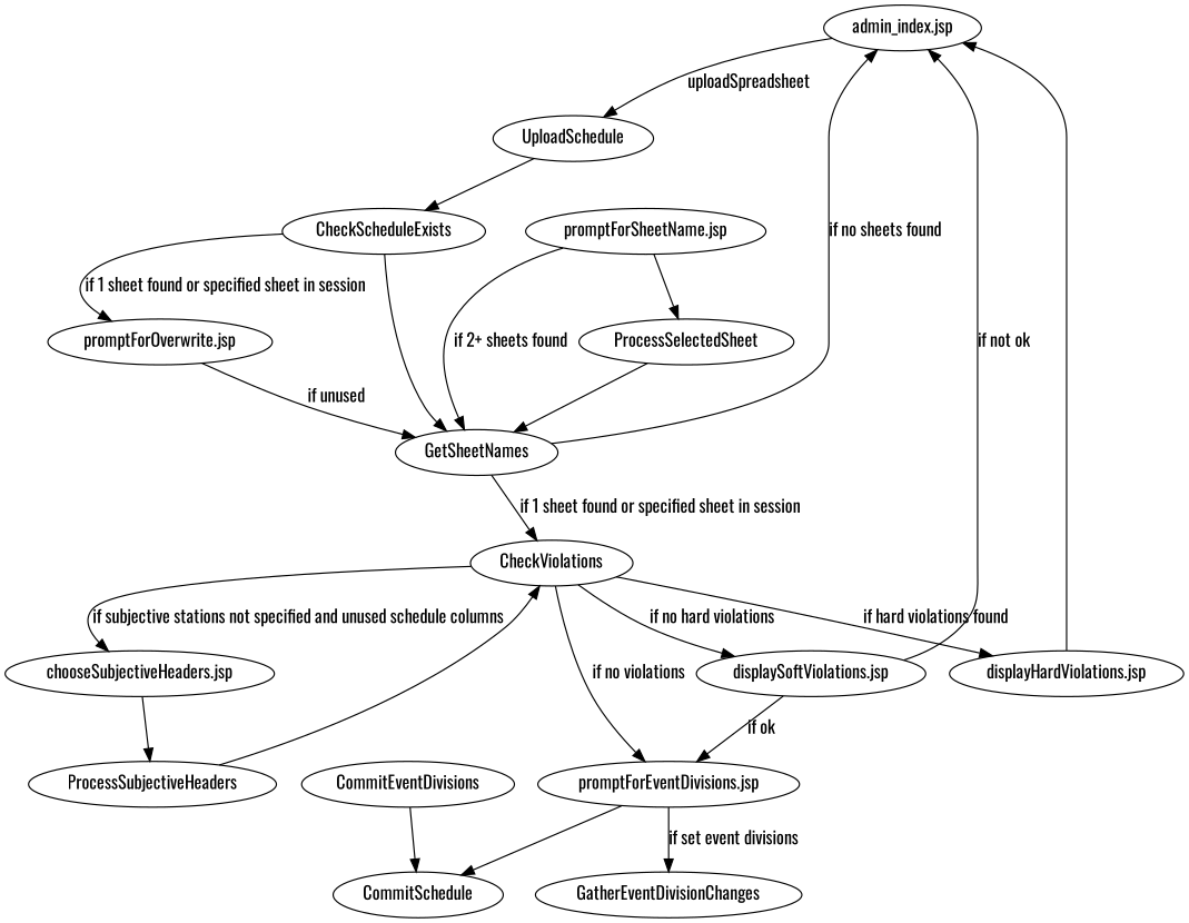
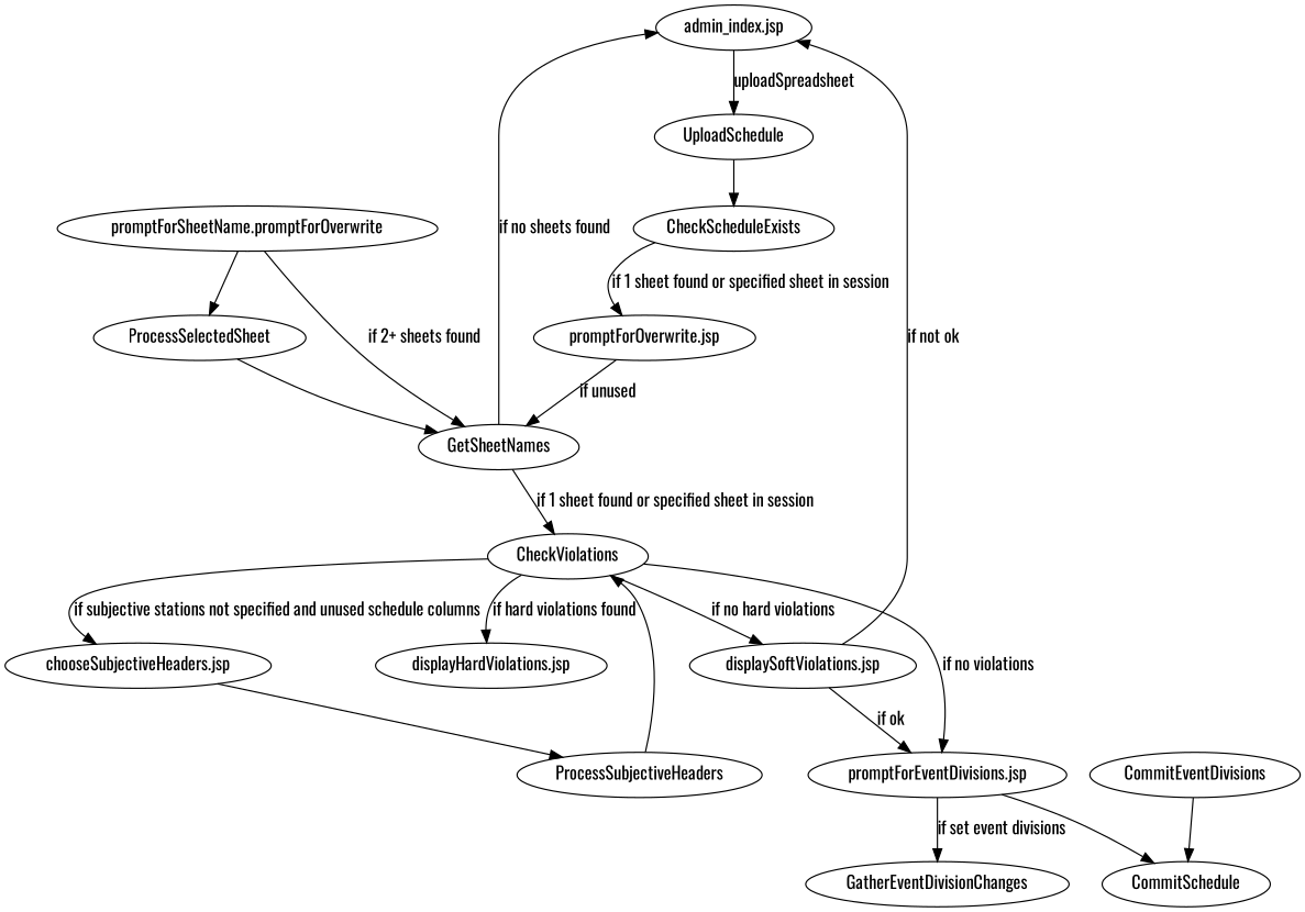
  digraph {
    fontname=Oswald
    node [fontname=Oswald]
    edge [fontname=Oswald]
    "admin_index.jsp"
    UploadSchedule
    CheckScheduleExists
    "promptForOverwrite.jsp"
    GetSheetNames
    CheckViolations
    "promptForEventDivisions.jsp"
    "displayHardViolations.jsp"
    "displaySoftViolations.jsp"
    "chooseSubjectiveHeaders.jsp"
-   "promptForSheetName.jsp"
+   "promptForSheetName.jsp" [label="promptForSheetName.promptForOverwrite"]
    ProcessSelectedSheet
    GatherEventDivisionChanges
    CommitSchedule
    ProcessSubjectiveHeaders
    CommitEventDivisions
    "admin_index.jsp" -> UploadSchedule [label=uploadSpreadsheet]
    UploadSchedule -> CheckScheduleExists
    CheckScheduleExists -> "promptForOverwrite.jsp" [label="if 1 sheet found or specified sheet in session"]
-   CheckScheduleExists -> GetSheetNames
    "promptForOverwrite.jsp" -> GetSheetNames [label="if unused"]
    GetSheetNames -> "admin_index.jsp" [label="if no sheets found"]
    GetSheetNames -> CheckViolations [label="if 1 sheet found or specified sheet in session"]
    CheckViolations -> "promptForEventDivisions.jsp" [label="if no violations"]
    CheckViolations -> "displayHardViolations.jsp" [label="if hard violations found"]
    CheckViolations -> "displaySoftViolations.jsp" [label="if no hard violations"]
    CheckViolations -> "chooseSubjectiveHeaders.jsp" [label="if subjective stations not specified and unused schedule columns"]
    "promptForEventDivisions.jsp" -> GatherEventDivisionChanges [label="if set event divisions"]
    "promptForEventDivisions.jsp" -> CommitSchedule
-   "displayHardViolations.jsp" -> "admin_index.jsp"
    "displaySoftViolations.jsp" -> "admin_index.jsp" [label="if not ok"]
    "displaySoftViolations.jsp" -> "promptForEventDivisions.jsp" [label="if ok"]
    "chooseSubjectiveHeaders.jsp" -> ProcessSubjectiveHeaders
    "promptForSheetName.jsp" -> GetSheetNames [label="if 2+ sheets found"]
    "promptForSheetName.jsp" -> ProcessSelectedSheet
    ProcessSelectedSheet -> GetSheetNames
    ProcessSubjectiveHeaders -> CheckViolations
    CommitEventDivisions -> CommitSchedule
  }
